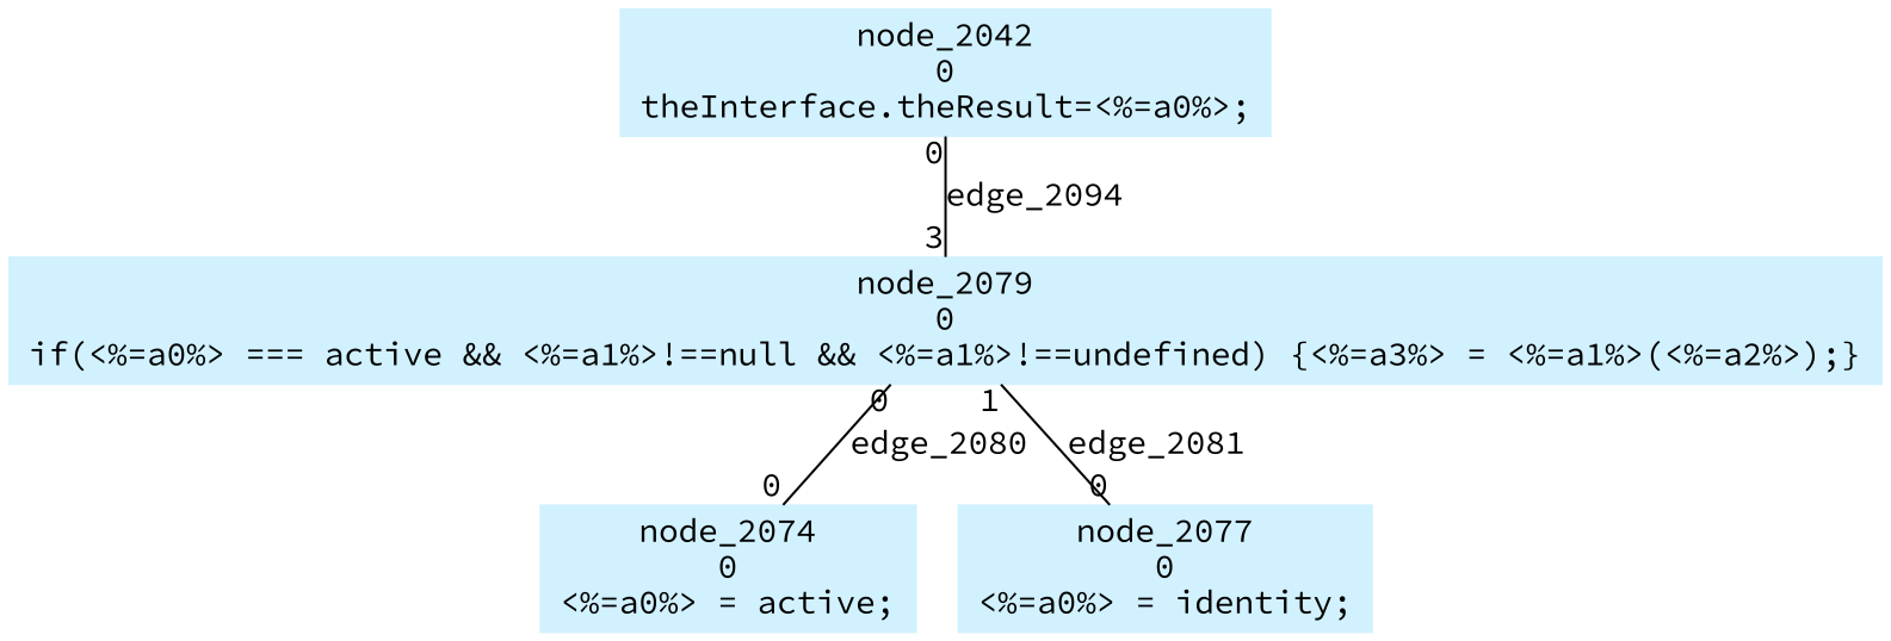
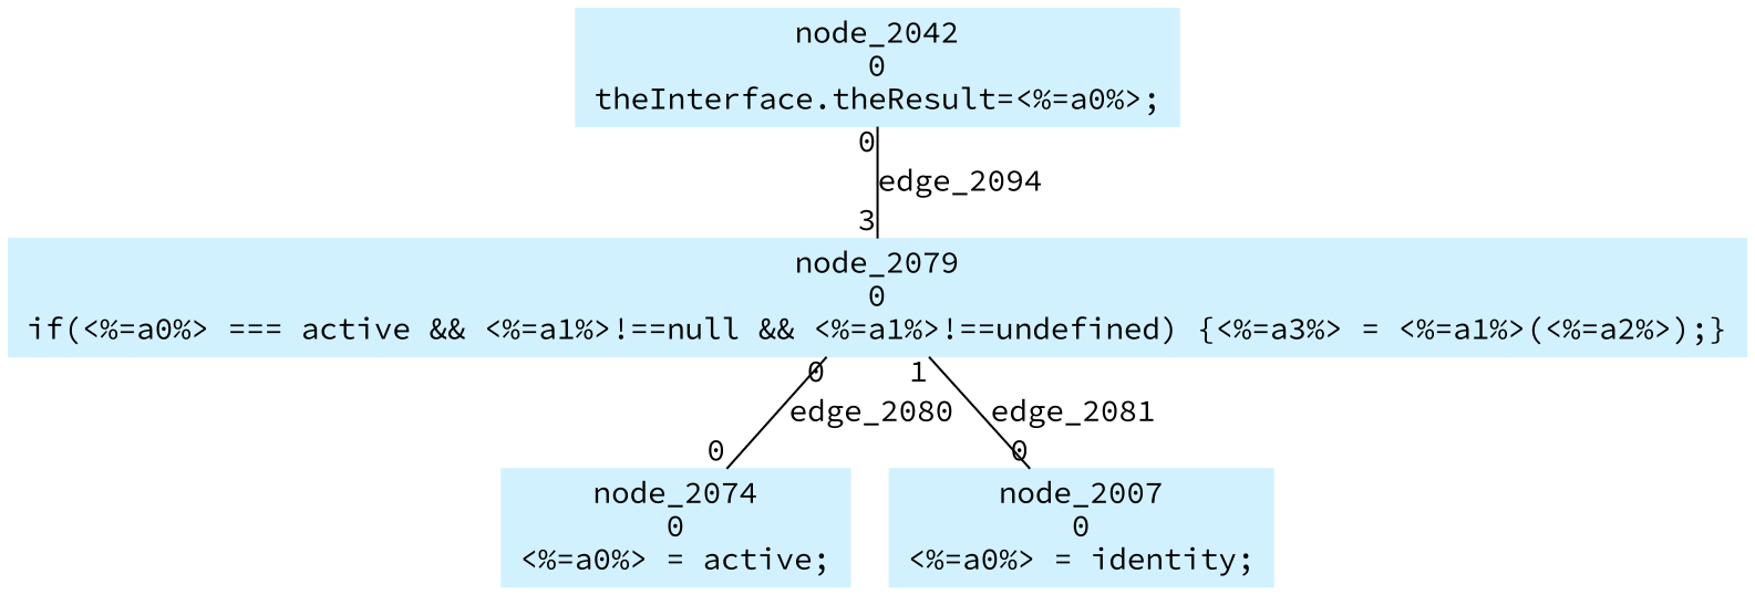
  digraph {
    fontname="Source Code Pro"
    node [color="#d1f1ff" fontname="Source Code Pro" shape=box style=filled]
    edge [arrowHead=none dir=none fontname="Source Code Pro" headlabel=0 taillabel=0]
    n1 [label="node_2079\n0\nif(<%=a0%> === active && <%=a1%>!==null && <%=a1%>!==undefined) {<%=a3%> = <%=a1%>(<%=a2%>);}\n"]
    n2 [label="node_2074\n0\n<%=a0%> = active;\n"]
-   n3 [label="node_2077\n0\n<%=a0%> = identity;\n"]
+   n3 [label="node_2007\n0\n<%=a0%> = identity;\n"]
    n4 [label="node_2042\n0\ntheInterface.theResult=<%=a0%>;\n"]
    n1 -> n2 [label=edge_2080]
    n1 -> n3 [label=edge_2081 taillabel=1]
    n4 -> n1 [headlabel=3 label=edge_2094]
  }
